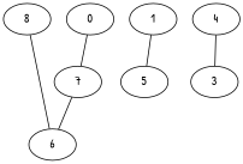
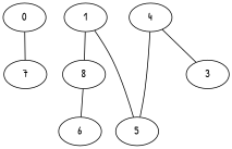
  strict graph {
    fontname="Patrick Hand"
    node [fontname="Patrick Hand" weight=0]
    edge [fontname="Patrick Hand" weight=0]
    7
    6
    1
    5
    8
    0
    4
    3
-   7 -- 6
    1 -- 5
+   1 -- 8
    8 -- 6
    0 -- 7
+   4 -- 5
    4 -- 3
  }
